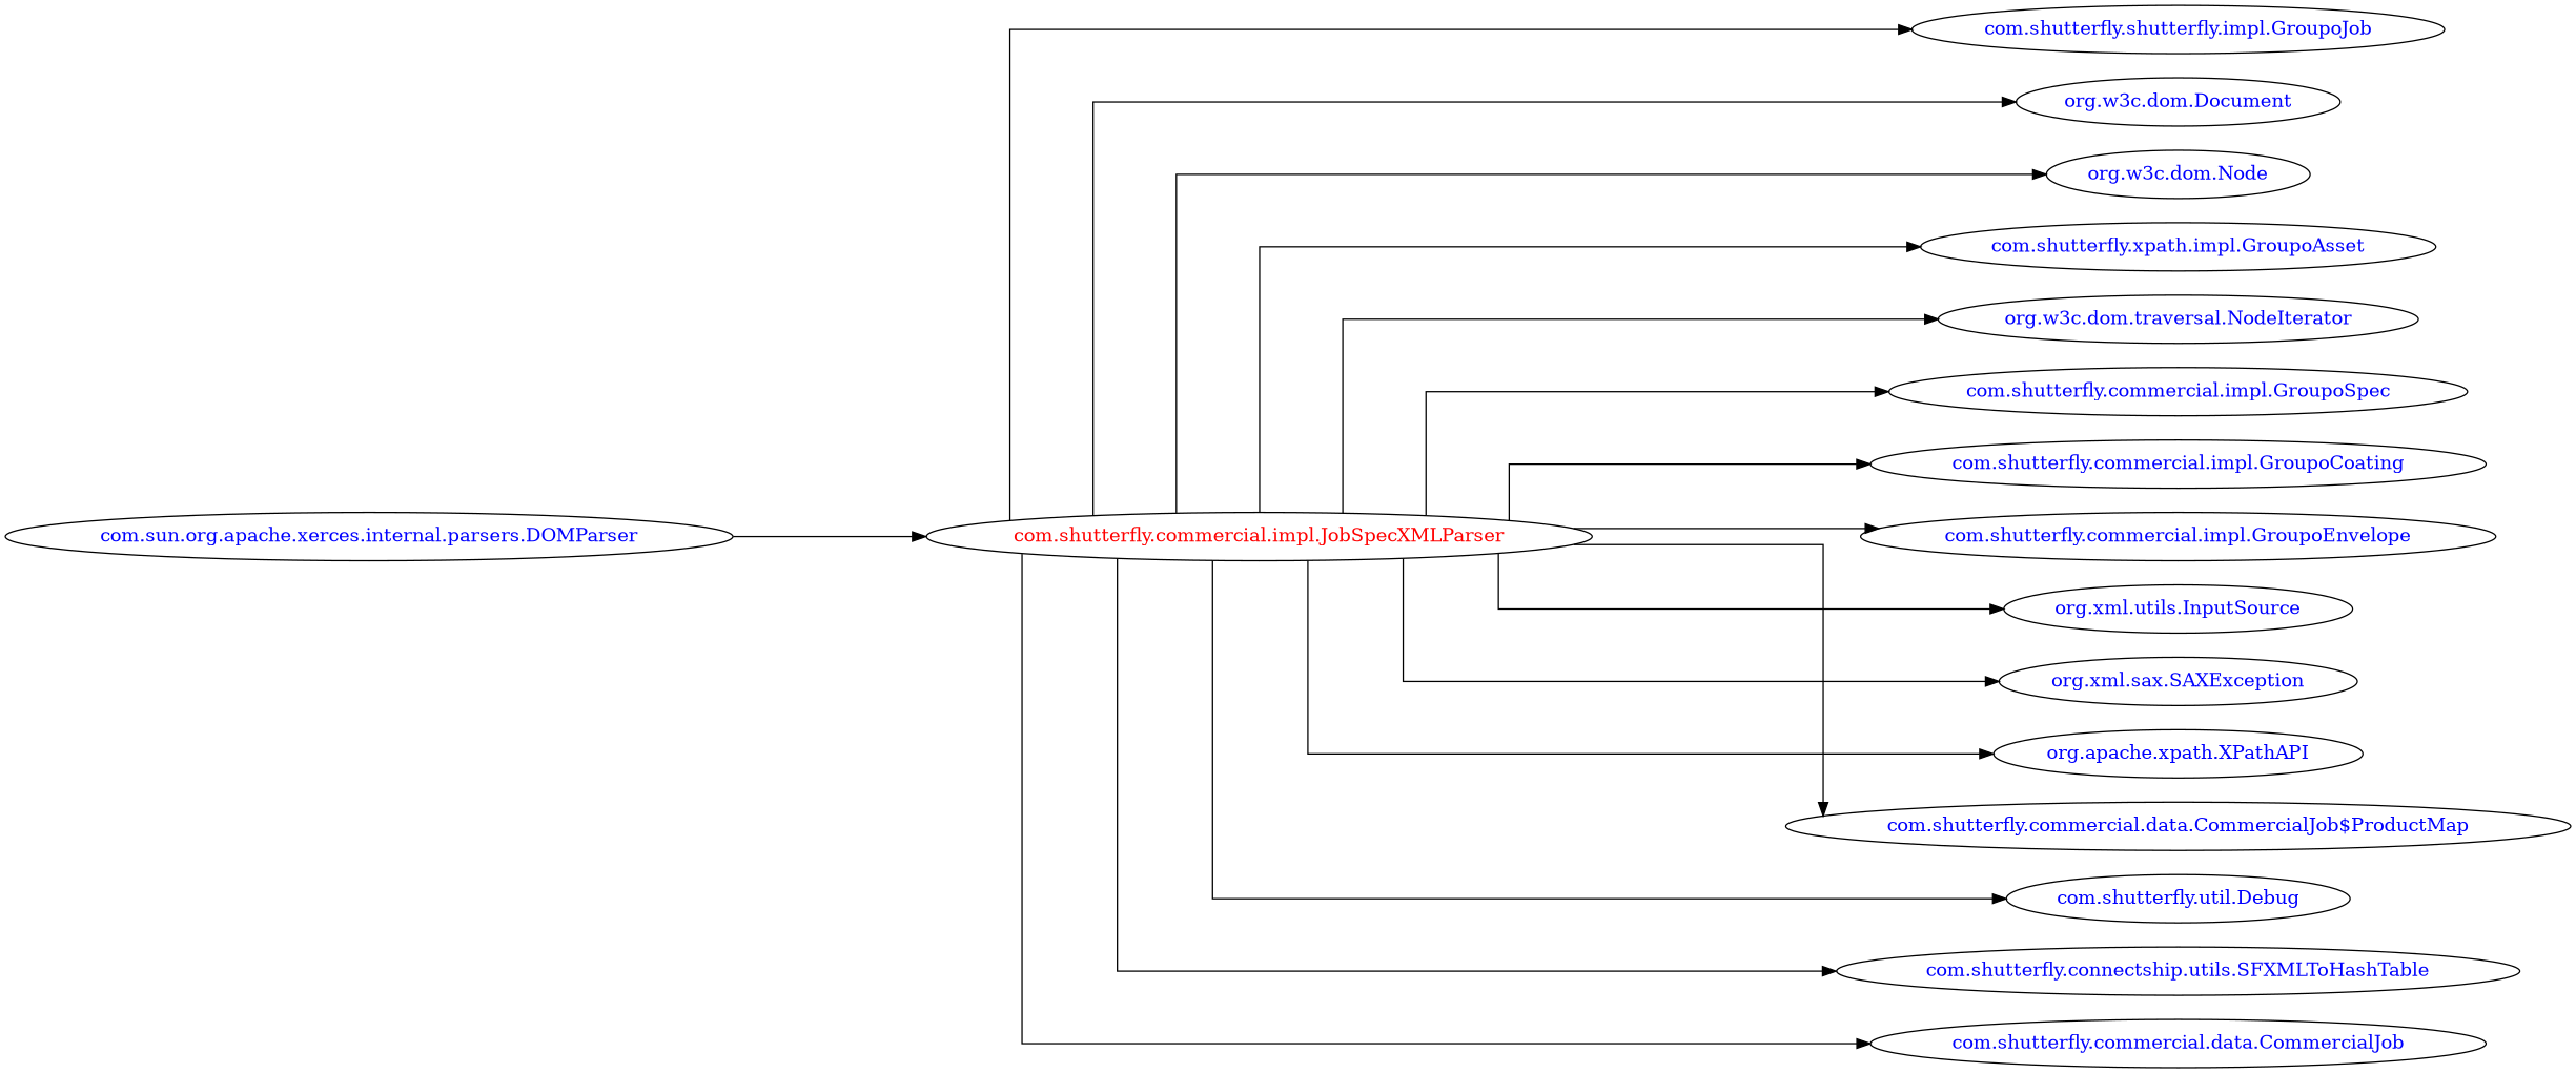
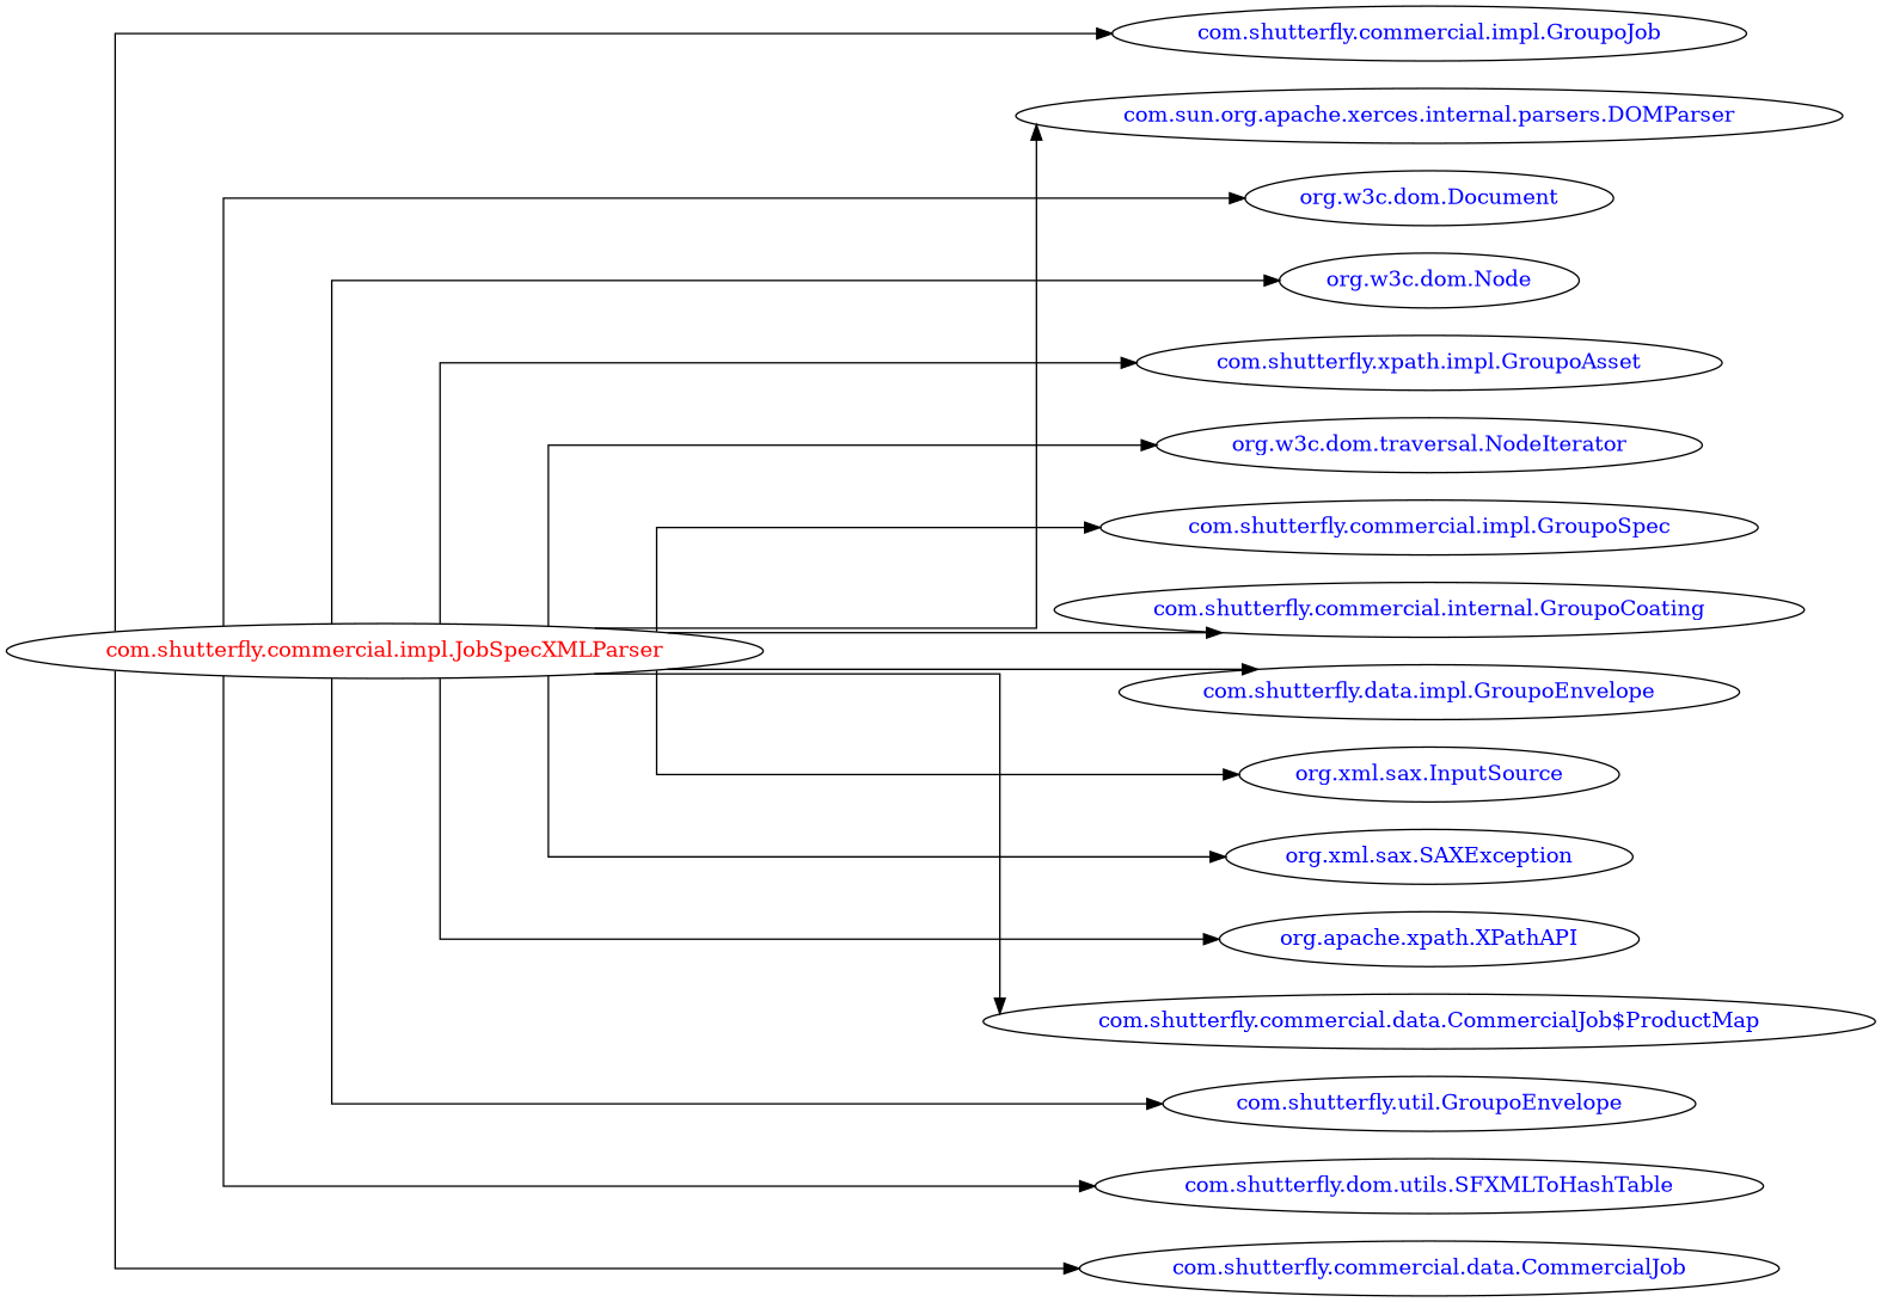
  digraph {
    concentrate=true
    rankdir=LR
    ranksep=2.0
    splines=ortho
    node [fontcolor=blue]
    "com.shutterfly.commercial.impl.JobSpecXMLParser" [fontcolor=red]
-   "com.shutterfly.commercial.impl.GroupoJob" [label="com.shutterfly.shutterfly.impl.GroupoJob"]
+   "com.shutterfly.commercial.impl.GroupoJob"
    "com.sun.org.apache.xerces.internal.parsers.DOMParser"
    "org.w3c.dom.Document"
    "org.w3c.dom.Node"
    n6 [label="com.shutterfly.xpath.impl.GroupoAsset"]
    "org.w3c.dom.traversal.NodeIterator"
    "com.shutterfly.commercial.impl.GroupoSpec"
-   "com.shutterfly.commercial.impl.GroupoCoating"
-   "com.shutterfly.commercial.impl.GroupoEnvelope"
-   "org.xml.sax.InputSource" [label="org.xml.utils.InputSource"]
+   "com.shutterfly.commercial.impl.GroupoCoating" [label="com.shutterfly.commercial.internal.GroupoCoating"]
+   "com.shutterfly.commercial.impl.GroupoEnvelope" [label="com.shutterfly.data.impl.GroupoEnvelope"]
+   "org.xml.sax.InputSource"
    "org.xml.sax.SAXException"
    "org.apache.xpath.XPathAPI"
    "com.shutterfly.commercial.data.CommercialJob$ProductMap"
-   "com.shutterfly.util.Debug"
-   "com.shutterfly.connectship.utils.SFXMLToHashTable"
+   "com.shutterfly.util.Debug" [label="com.shutterfly.util.GroupoEnvelope"]
+   "com.shutterfly.connectship.utils.SFXMLToHashTable" [label="com.shutterfly.dom.utils.SFXMLToHashTable"]
    "com.shutterfly.commercial.data.CommercialJob"
    "com.shutterfly.commercial.impl.JobSpecXMLParser" -> "com.shutterfly.commercial.impl.GroupoJob"
-   "com.sun.org.apache.xerces.internal.parsers.DOMParser" -> "com.shutterfly.commercial.impl.JobSpecXMLParser"
+   "com.shutterfly.commercial.impl.JobSpecXMLParser" -> "com.sun.org.apache.xerces.internal.parsers.DOMParser"
    "com.shutterfly.commercial.impl.JobSpecXMLParser" -> "org.w3c.dom.Document"
    "com.shutterfly.commercial.impl.JobSpecXMLParser" -> "org.w3c.dom.Node"
    "com.shutterfly.commercial.impl.JobSpecXMLParser" -> n6
    "com.shutterfly.commercial.impl.JobSpecXMLParser" -> "org.w3c.dom.traversal.NodeIterator"
    "com.shutterfly.commercial.impl.JobSpecXMLParser" -> "com.shutterfly.commercial.impl.GroupoSpec"
    "com.shutterfly.commercial.impl.JobSpecXMLParser" -> "com.shutterfly.commercial.impl.GroupoCoating"
    "com.shutterfly.commercial.impl.JobSpecXMLParser" -> "com.shutterfly.commercial.impl.GroupoEnvelope"
    "com.shutterfly.commercial.impl.JobSpecXMLParser" -> "org.xml.sax.InputSource"
    "com.shutterfly.commercial.impl.JobSpecXMLParser" -> "org.xml.sax.SAXException"
    "com.shutterfly.commercial.impl.JobSpecXMLParser" -> "org.apache.xpath.XPathAPI"
    "com.shutterfly.commercial.impl.JobSpecXMLParser" -> "com.shutterfly.commercial.data.CommercialJob$ProductMap"
    "com.shutterfly.commercial.impl.JobSpecXMLParser" -> "com.shutterfly.util.Debug"
    "com.shutterfly.commercial.impl.JobSpecXMLParser" -> "com.shutterfly.connectship.utils.SFXMLToHashTable"
    "com.shutterfly.commercial.impl.JobSpecXMLParser" -> "com.shutterfly.commercial.data.CommercialJob"
  }
